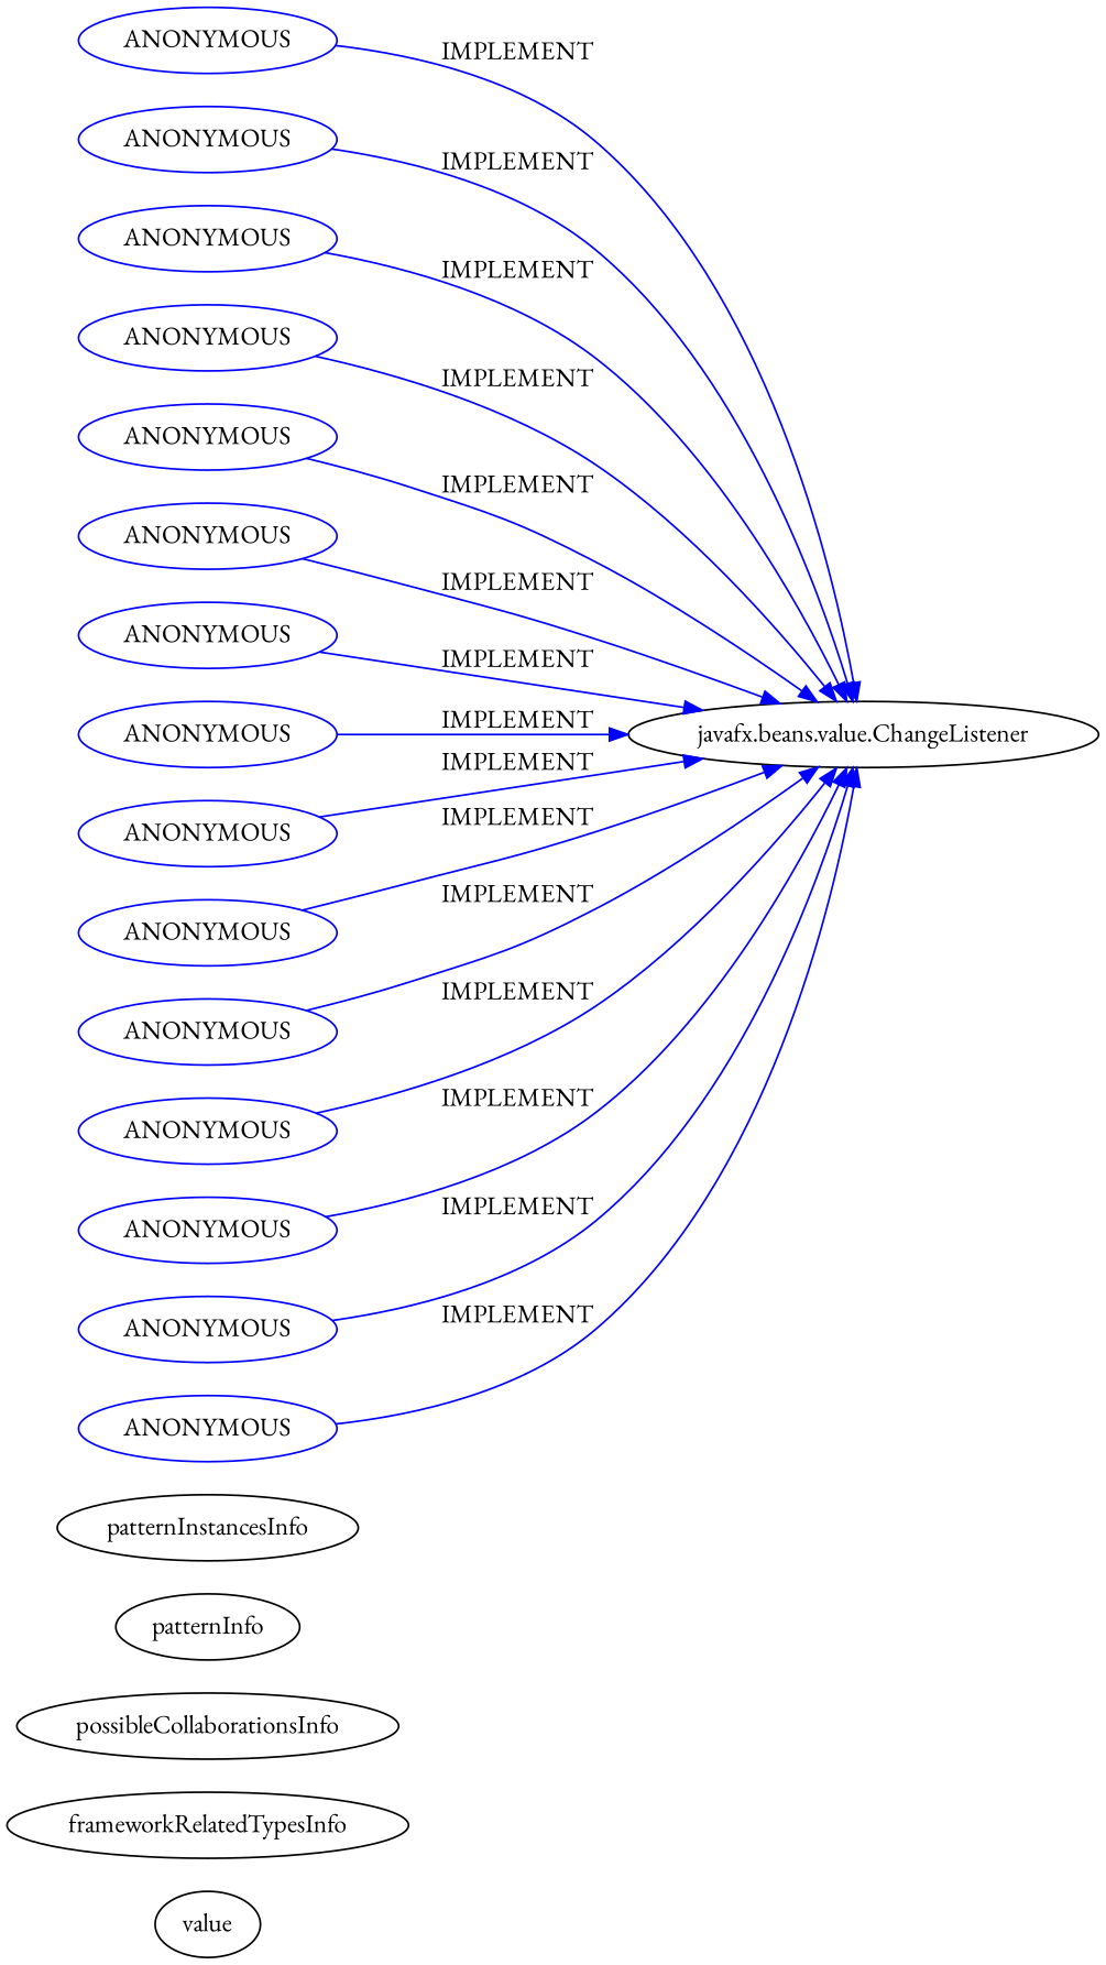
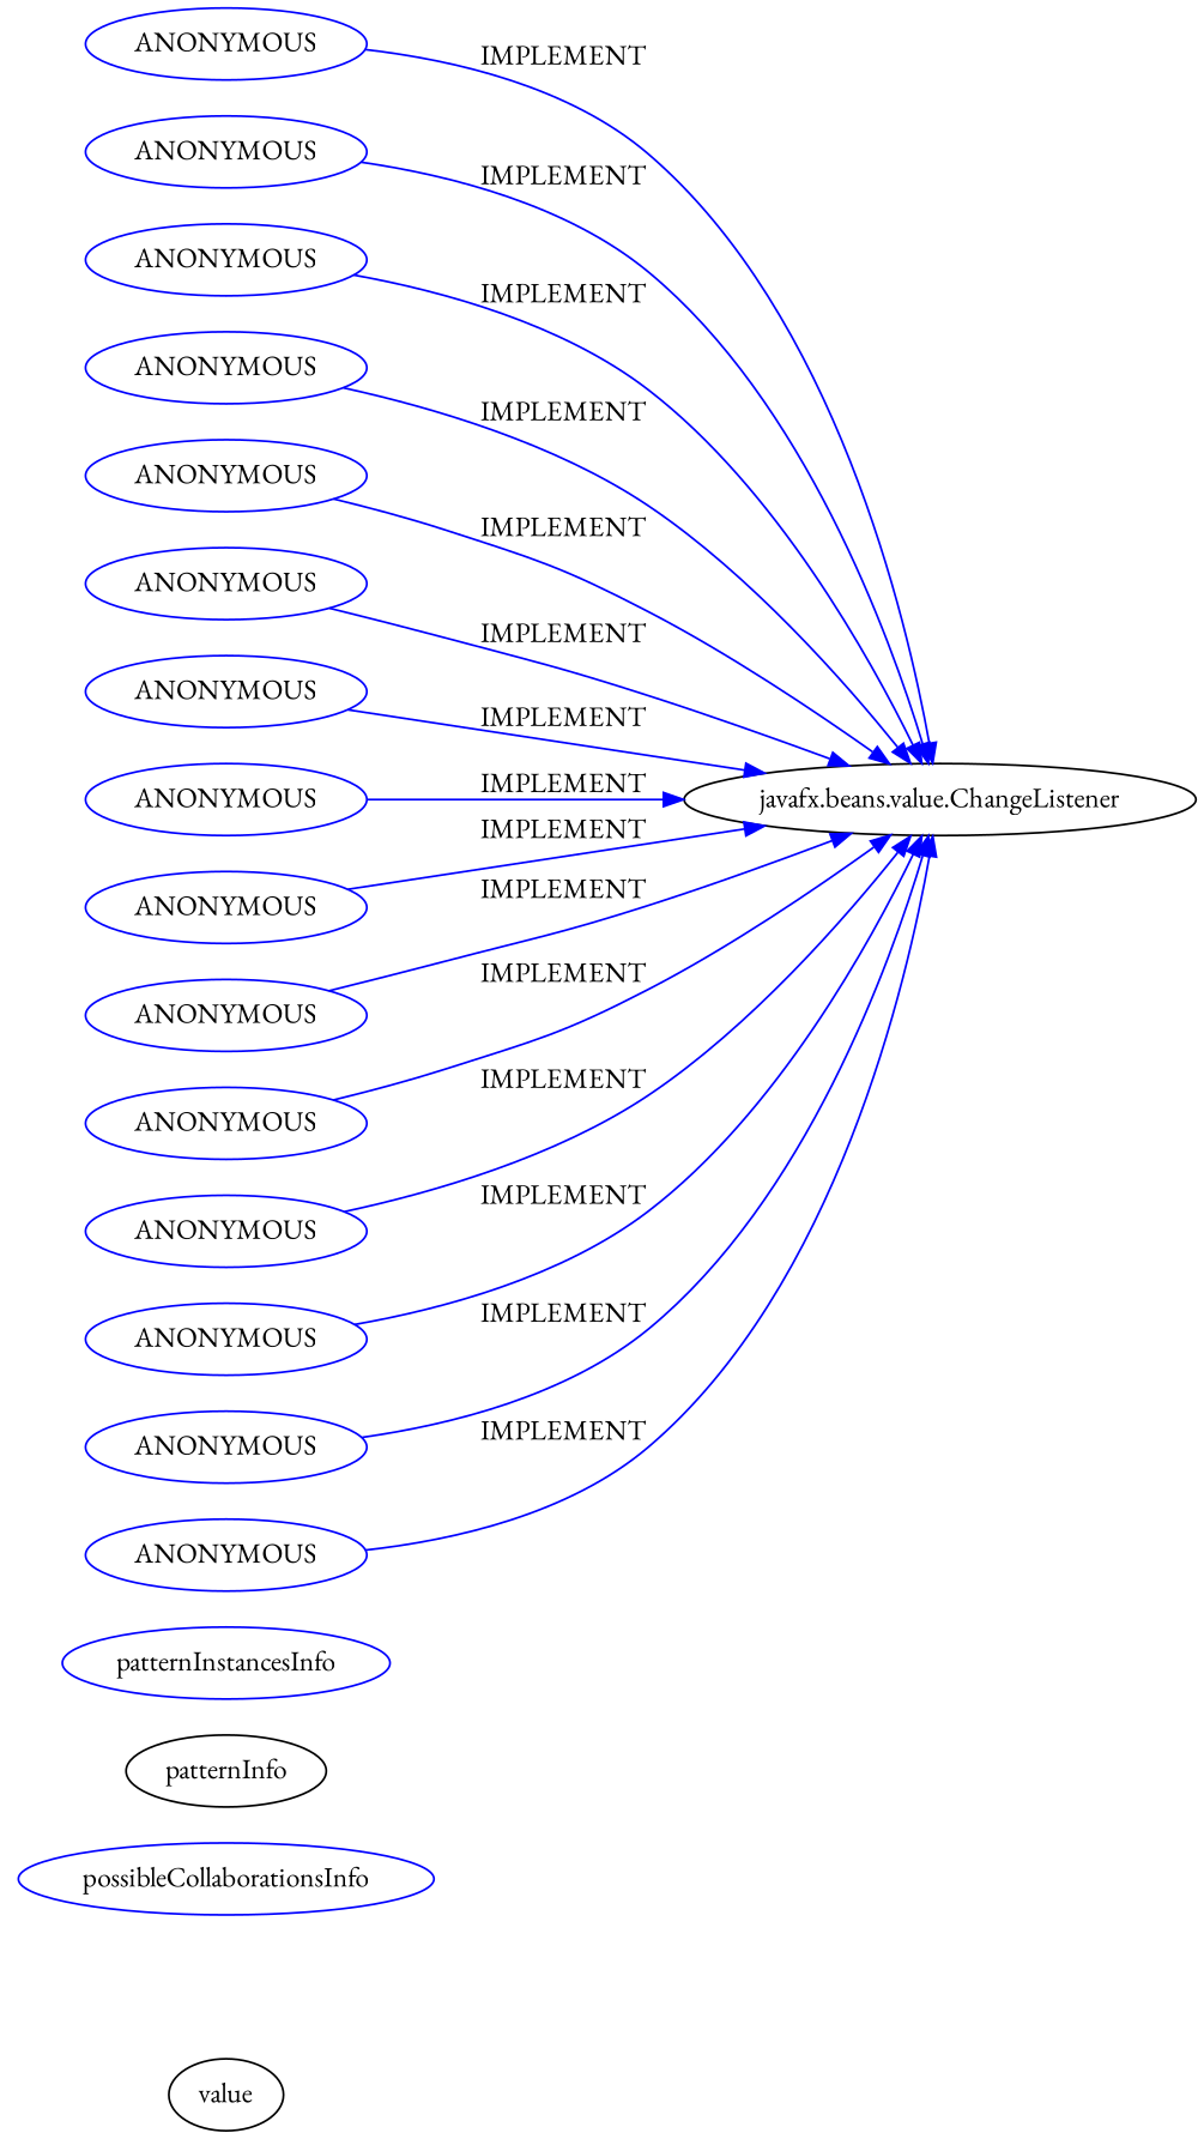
  digraph {
    fontname="EB Garamond"
    rankdir=LR
    node [fontname="EB Garamond" isFrameworkType=false vertexType=REFERENCE_ANONYMOUS_DECLARATION color=blue]
    edge [color=blue fontname="EB Garamond"]
    n1 [category=pattern graphId=166 isAnonymous=false label=value possibleRelation=false isFrameworkType="" vertexType="" color=""]
-   frameworkRelatedTypesInfo [isFrameworkType="" vertexType="" color=""]
-   possibleCollaborationsInfo [isFrameworkType="" vertexType="" color=""]
+   possibleCollaborationsInfo [isFrameworkType="" vertexType=""]
    patternInfo [frequency=2.0 patternRootClient=null isFrameworkType="" vertexType="" color=""]
-   patternInstancesInfo [0="amau-classifier~/amau-classifier/classifier-master/src/main/java/me/data/DataController.java~DataController~1800" 1="didygo-gce-display~/didygo-gce-display/gce-display-master/src/proto1/DashBoard.java~DashBoard~2407" isFrameworkType="" vertexType="" color=""]
+   patternInstancesInfo [0="amau-classifier~/amau-classifier/classifier-master/src/main/java/me/data/DataController.java~DataController~1800" 1="didygo-gce-display~/didygo-gce-display/gce-display-master/src/proto1/DashBoard.java~DashBoard~2407" isFrameworkType="" vertexType=""]
    n6 [label="javafx.beans.value.ChangeListener" vertexType=FRAMEWORK_INTERFACE_TYPE color=""]
    n7 [label=ANONYMOUS]
    n8 [label=ANONYMOUS]
    n9 [label=ANONYMOUS]
    n10 [label=ANONYMOUS]
    n11 [label=ANONYMOUS]
    n12 [label=ANONYMOUS]
    n13 [label=ANONYMOUS]
    n14 [label=ANONYMOUS]
    n15 [label=ANONYMOUS]
    n16 [label=ANONYMOUS]
    n17 [label=ANONYMOUS]
    n18 [label=ANONYMOUS]
    n19 [label=ANONYMOUS]
    n20 [label=ANONYMOUS]
    n21 [label=ANONYMOUS]
    n7 -> n6 [label=IMPLEMENT]
    n8 -> n6 [label=IMPLEMENT]
    n9 -> n6 [label=IMPLEMENT]
    n10 -> n6 [label=IMPLEMENT]
    n11 -> n6 [label=IMPLEMENT]
    n12 -> n6 [label=IMPLEMENT]
    n13 -> n6 [label=IMPLEMENT]
    n14 -> n6 [label=IMPLEMENT]
    n15 -> n6 [label=IMPLEMENT]
    n16 -> n6 [label=IMPLEMENT]
    n17 -> n6 [label=IMPLEMENT]
    n18 -> n6 [label=IMPLEMENT]
    n19 -> n6 [label=IMPLEMENT]
    n20 -> n6 [label=IMPLEMENT]
    n21 -> n6 [label=IMPLEMENT]
  }
